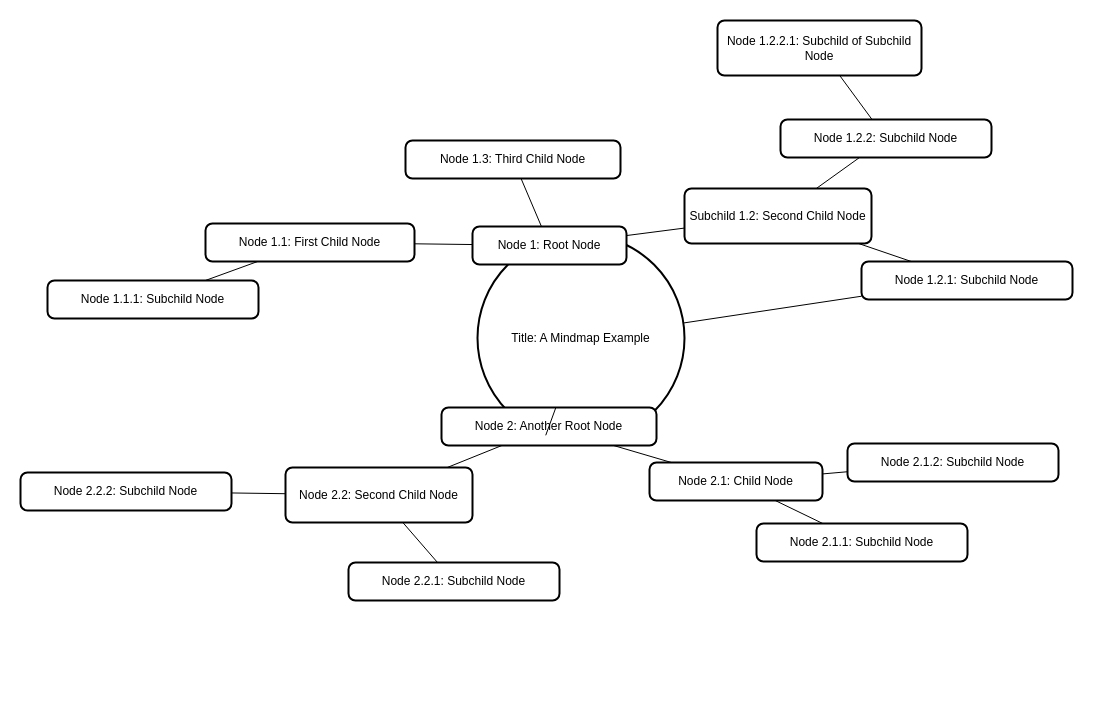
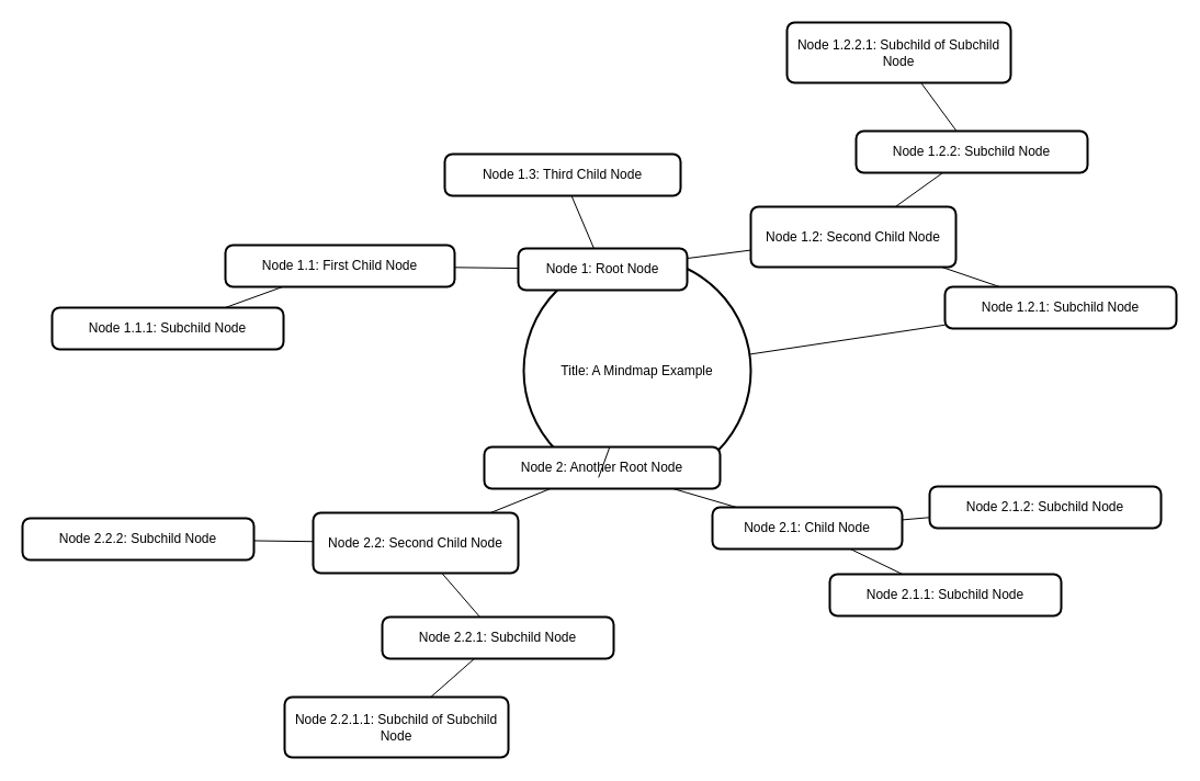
  <mxCell id="0" />
  <mxCell id="1" parent="0" />
  <mxCell id="2" value="Title: A Mindmap Example" style="ellipse;aspect=fixed;strokeWidth=2;whiteSpace=wrap;" vertex="1" parent="1"><mxGeometry x="477" y="234" width="207" height="207" as="geometry" /></mxCell>
  <mxCell id="3" value="Node 1: Root Node" style="rounded=1;absoluteArcSize=1;arcSize=14;whiteSpace=wrap;strokeWidth=2;" vertex="1" parent="1"><mxGeometry x="472" y="226" width="154" height="38" as="geometry" /></mxCell>
  <mxCell id="4" value="Node 1.1: First Child Node" style="rounded=1;absoluteArcSize=1;arcSize=14;whiteSpace=wrap;strokeWidth=2;" vertex="1" parent="1"><mxGeometry x="205" y="223" width="209" height="38" as="geometry" /></mxCell>
  <mxCell id="5" value="Node 1.1.1: Subchild Node" style="rounded=1;absoluteArcSize=1;arcSize=14;whiteSpace=wrap;strokeWidth=2;" vertex="1" parent="1"><mxGeometry x="47" y="280" width="211" height="38" as="geometry" /></mxCell>
- <mxCell id="6" value="Subchild 1.2: Second Child Node" style="rounded=1;absoluteArcSize=1;arcSize=14;whiteSpace=wrap;strokeWidth=2;" vertex="1" parent="1"><mxGeometry x="684" y="188" width="187" height="55" as="geometry" /></mxCell>
+ <mxCell id="6" value="Node 1.2: Second Child Node" style="rounded=1;absoluteArcSize=1;arcSize=14;whiteSpace=wrap;strokeWidth=2;" vertex="1" parent="1"><mxGeometry x="684" y="188" width="187" height="55" as="geometry" /></mxCell>
  <mxCell id="7" value="Node 1.2.1: Subchild Node" style="rounded=1;absoluteArcSize=1;arcSize=14;whiteSpace=wrap;strokeWidth=2;" vertex="1" parent="1"><mxGeometry x="861" y="261" width="211" height="38" as="geometry" /></mxCell>
  <mxCell id="8" value="Node 1.2.2: Subchild Node" style="rounded=1;absoluteArcSize=1;arcSize=14;whiteSpace=wrap;strokeWidth=2;" vertex="1" parent="1"><mxGeometry x="780" y="119" width="211" height="38" as="geometry" /></mxCell>
  <mxCell id="9" value="Node 1.2.2.1: Subchild of Subchild Node" style="rounded=1;absoluteArcSize=1;arcSize=14;whiteSpace=wrap;strokeWidth=2;" vertex="1" parent="1"><mxGeometry x="717" y="20" width="204" height="55" as="geometry" /></mxCell>
  <mxCell id="10" value="Node 1.3: Third Child Node" style="rounded=1;absoluteArcSize=1;arcSize=14;whiteSpace=wrap;strokeWidth=2;" vertex="1" parent="1"><mxGeometry x="405" y="140" width="215" height="38" as="geometry" /></mxCell>
  <mxCell id="11" value="Node 2: Another Root Node" style="rounded=1;absoluteArcSize=1;arcSize=14;whiteSpace=wrap;strokeWidth=2;" vertex="1" parent="1"><mxGeometry x="441" y="407" width="215" height="38" as="geometry" /></mxCell>
  <mxCell id="12" value="Node 2.1: Child Node" style="rounded=1;absoluteArcSize=1;arcSize=14;whiteSpace=wrap;strokeWidth=2;" vertex="1" parent="1"><mxGeometry x="649" y="462" width="173" height="38" as="geometry" /></mxCell>
  <mxCell id="13" value="Node 2.1.1: Subchild Node" style="rounded=1;absoluteArcSize=1;arcSize=14;whiteSpace=wrap;strokeWidth=2;" vertex="1" parent="1"><mxGeometry x="756" y="523" width="211" height="38" as="geometry" /></mxCell>
  <mxCell id="14" value="Node 2.1.2: Subchild Node" style="rounded=1;absoluteArcSize=1;arcSize=14;whiteSpace=wrap;strokeWidth=2;" vertex="1" parent="1"><mxGeometry x="847" y="443" width="211" height="38" as="geometry" /></mxCell>
  <mxCell id="15" value="Node 2.2: Second Child Node" style="rounded=1;absoluteArcSize=1;arcSize=14;whiteSpace=wrap;strokeWidth=2;" vertex="1" parent="1"><mxGeometry x="285" y="467" width="187" height="55" as="geometry" /></mxCell>
  <mxCell id="16" value="Node 2.2.1: Subchild Node" style="rounded=1;absoluteArcSize=1;arcSize=14;whiteSpace=wrap;strokeWidth=2;" vertex="1" parent="1"><mxGeometry x="348" y="562" width="211" height="38" as="geometry" /></mxCell>
+ <mxCell id="17" value="Node 2.2.1.1: Subchild of Subchild Node" style="rounded=1;absoluteArcSize=1;arcSize=14;whiteSpace=wrap;strokeWidth=2;" vertex="1" parent="1"><mxGeometry x="259" y="635" width="204" height="55" as="geometry" /></mxCell>
  <mxCell id="18" value="Node 2.2.2: Subchild Node" style="rounded=1;absoluteArcSize=1;arcSize=14;whiteSpace=wrap;strokeWidth=2;" vertex="1" parent="1"><mxGeometry x="20" y="472" width="211" height="38" as="geometry" /></mxCell>
  <mxCell id="19" style="endArrow=none;" edge="1" parent="1" source="2" target="7"><mxGeometry relative="1" as="geometry" /></mxCell>
  <mxCell id="20" style="endArrow=none" edge="1" parent="1" source="2" target="11"><mxGeometry relative="1" as="geometry" /></mxCell>
  <mxCell id="21" style="endArrow=none" edge="1" parent="1" source="3" target="4"><mxGeometry relative="1" as="geometry" /></mxCell>
  <mxCell id="22" style="endArrow=none" edge="1" parent="1" source="3" target="6"><mxGeometry relative="1" as="geometry" /></mxCell>
  <mxCell id="23" style="endArrow=none" edge="1" parent="1" source="3" target="10"><mxGeometry relative="1" as="geometry" /></mxCell>
  <mxCell id="24" style="endArrow=none" edge="1" parent="1" source="4" target="5"><mxGeometry relative="1" as="geometry" /></mxCell>
  <mxCell id="25" style="endArrow=none" edge="1" parent="1" source="6" target="7"><mxGeometry relative="1" as="geometry" /></mxCell>
  <mxCell id="26" style="endArrow=none" edge="1" parent="1" source="6" target="8"><mxGeometry relative="1" as="geometry" /></mxCell>
  <mxCell id="27" style="endArrow=none" edge="1" parent="1" source="8" target="9"><mxGeometry relative="1" as="geometry" /></mxCell>
  <mxCell id="28" style="endArrow=none" edge="1" parent="1" source="11" target="12"><mxGeometry relative="1" as="geometry" /></mxCell>
  <mxCell id="29" style="endArrow=none" edge="1" parent="1" source="11" target="15"><mxGeometry relative="1" as="geometry" /></mxCell>
  <mxCell id="30" style="endArrow=none" edge="1" parent="1" source="12" target="13"><mxGeometry relative="1" as="geometry" /></mxCell>
  <mxCell id="31" style="endArrow=none" edge="1" parent="1" source="12" target="14"><mxGeometry relative="1" as="geometry" /></mxCell>
  <mxCell id="32" style="endArrow=none" edge="1" parent="1" source="15" target="16"><mxGeometry relative="1" as="geometry" /></mxCell>
  <mxCell id="33" style="endArrow=none" edge="1" parent="1" source="15" target="18"><mxGeometry relative="1" as="geometry" /></mxCell>
+ <mxCell id="34" style="endArrow=none" edge="1" parent="1" source="16" target="17"><mxGeometry relative="1" as="geometry" /></mxCell>
